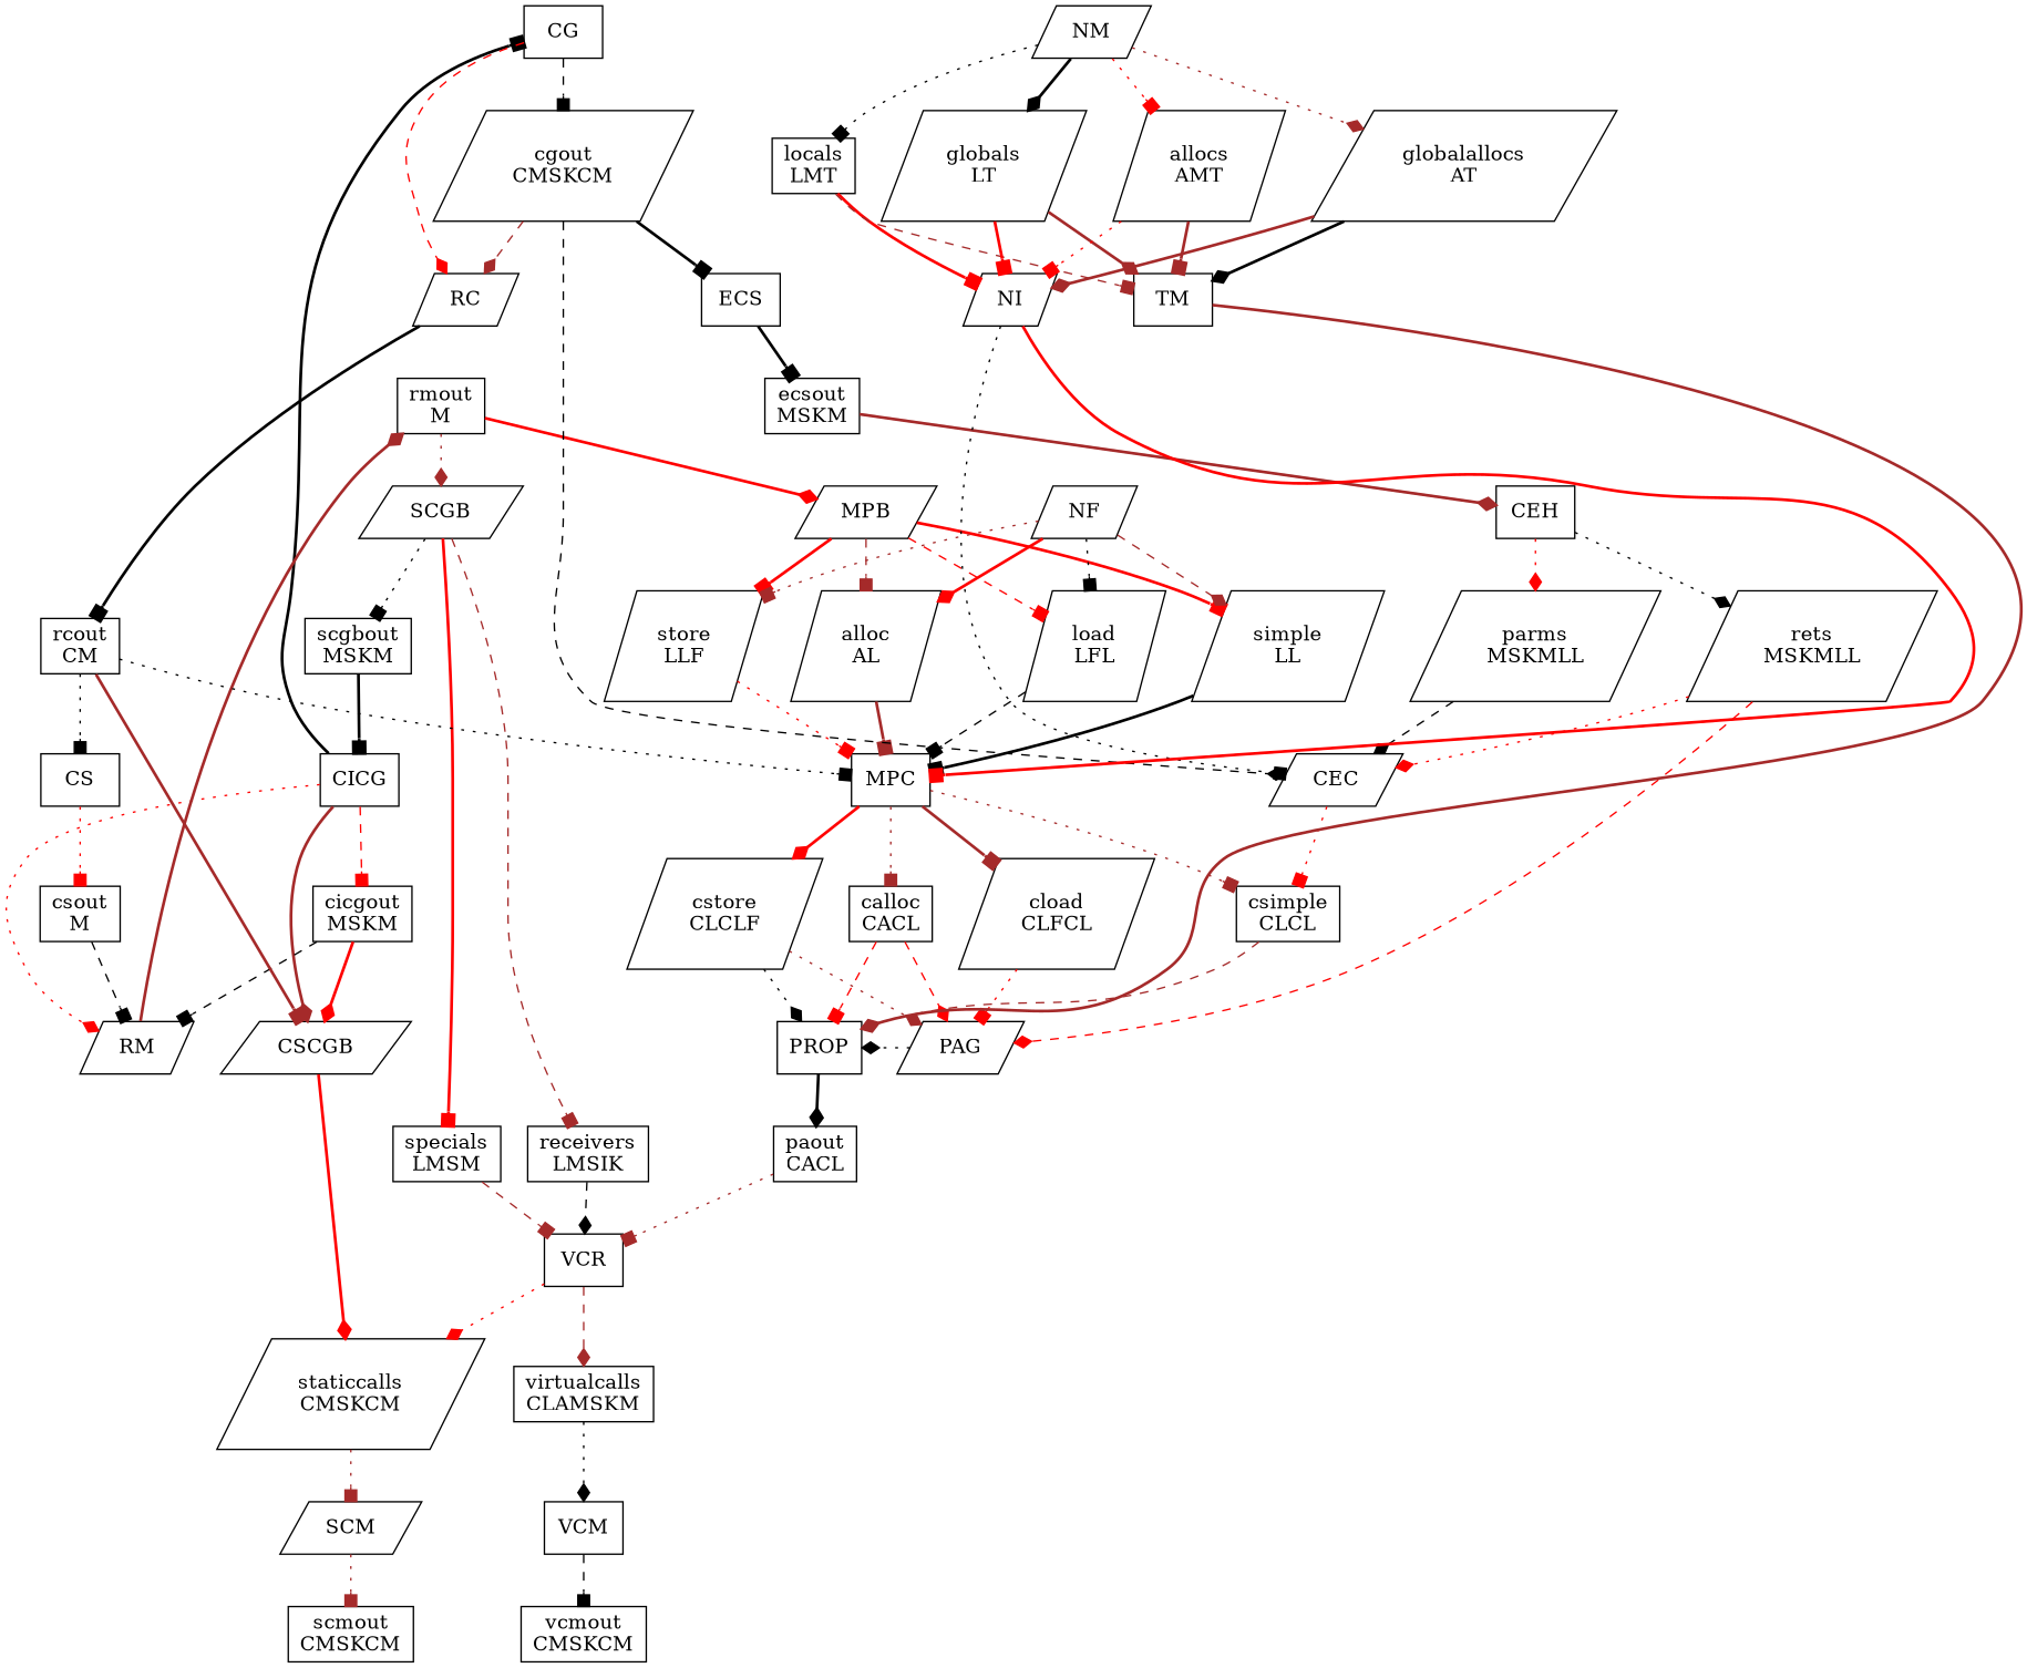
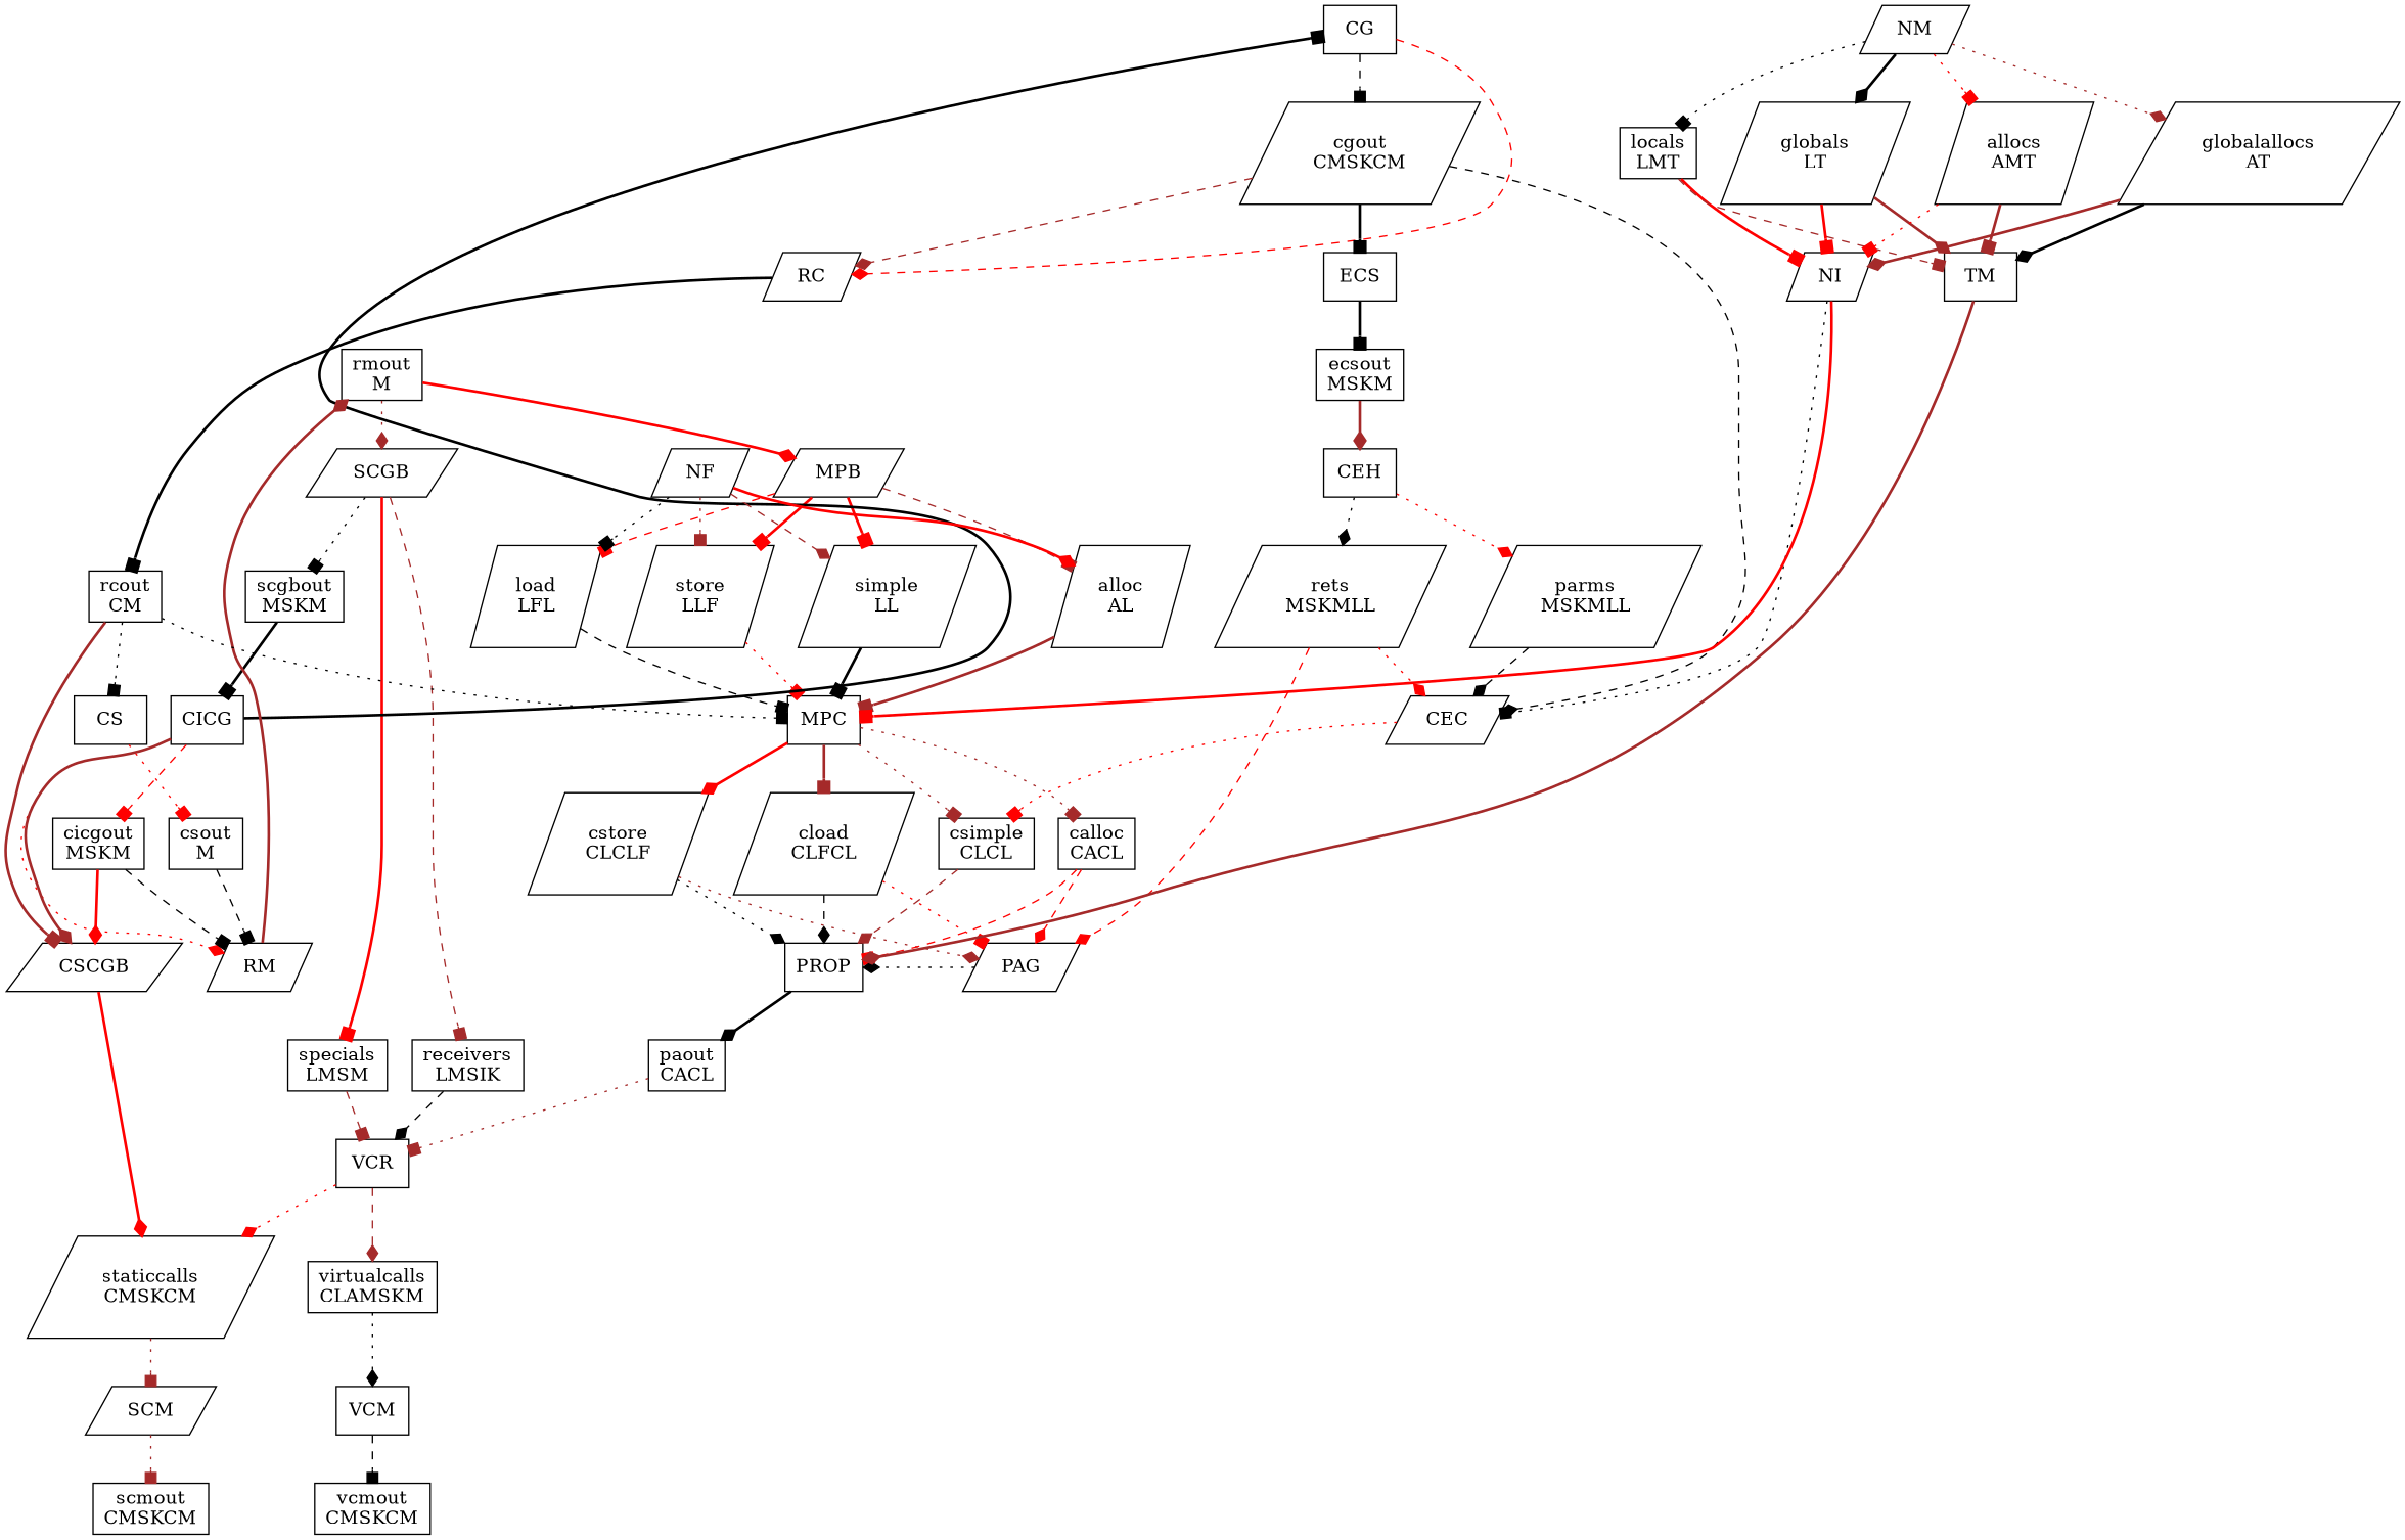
  digraph {
    mclimit=100.0
    nslimit=100.0
    node [shape=box]
    edge [arrowhead=box color=black style=bold]
    n1 [label="rmout\nM"]
    SCGB [shape=parallelogram]
    MPB [shape=parallelogram]
    n4 [label="scgbout\nMSKM"]
    n5 [label="receivers\nLMSIK"]
    n6 [label="specials\nLMSM"]
    n7 [label="simple\nLL" shape=parallelogram]
    n8 [label="store\nLLF" shape=parallelogram]
    n9 [label="load\nLFL" shape=parallelogram]
    n10 [label="alloc\nAL" shape=parallelogram]
    CICG
    n12 [label="cicgout\nMSKM"]
    RM [shape=parallelogram]
    CSCGB [shape=parallelogram]
    CG
    VCR
    n17 [label="staticcalls\nCMSKCM" shape=parallelogram]
    n18 [label="virtualcalls\nCLAMSKM"]
    SCM [shape=parallelogram]
    n20 [label="scmout\nCMSKCM"]
    n21 [label="cgout\nCMSKCM" shape=parallelogram]
    RC [shape=parallelogram]
    CEC [shape=parallelogram]
    ECS
    n25 [label="rcout\nCM"]
    n26 [label="csimple\nCLCL"]
    n27 [label="ecsout\nMSKM"]
    CEH
    n29 [label="parms\nMSKMLL" shape=parallelogram]
    n30 [label="rets\nMSKMLL" shape=parallelogram]
    CS
    MPC
    n33 [label="csout\nM"]
    n34 [label="cstore\nCLCLF" shape=parallelogram]
    n35 [label="cload\nCLFCL" shape=parallelogram]
    n36 [label="calloc\nCACL"]
    PAG [shape=parallelogram]
    n38 [label="locals\nLMT"]
    NI [shape=parallelogram]
    TM
    PROP
    n42 [label="globals\nLT" shape=parallelogram]
    n43 [label="allocs\nAMT" shape=parallelogram]
    n44 [label="globalallocs\nAT" shape=parallelogram]
    n45 [label="paout\nCACL"]
    VCM
    n47 [label="vcmout\nCMSKCM"]
    NM [shape=parallelogram]
    NF [shape=parallelogram]
    n1 -> SCGB [arrowhead=diamond color=brown style=dotted]
    n1 -> MPB [arrowhead=diamond color=red]
    SCGB -> n4 [style=dotted]
    SCGB -> n5 [color=brown style=dashed]
    SCGB -> n6 [color=red]
    MPB -> n7 [color=red]
    MPB -> n8 [color=red]
    MPB -> n9 [color=red style=dashed]
    MPB -> n10 [color=brown style=dashed]
    n4 -> CICG
    n5 -> VCR [arrowhead=diamond style=dashed]
    n6 -> VCR [color=brown style=dashed]
    n7 -> MPC
    n8 -> MPC [color=red style=dotted]
    n9 -> MPC [style=dashed]
    n10 -> MPC [color=brown]
    CICG -> n12 [color=red style=dashed]
    CICG -> RM [arrowhead=diamond color=red constraint=false style=dotted]
    CICG -> CSCGB [arrowhead=diamond color=brown constraint=false]
    CICG -> CG [constraint=false]
    n12 -> RM [style=dashed]
    n12 -> CSCGB [arrowhead=diamond color=red]
    RM -> n1 [arrowhead=diamond color=brown]
    CSCGB -> n17 [arrowhead=diamond color=red]
    CG -> n21 [style=dashed]
    CG -> RC [arrowhead=diamond color=red constraint=false style=dashed]
    VCR -> n17 [arrowhead=diamond color=red style=dotted]
    VCR -> n18 [arrowhead=diamond color=brown style=dashed]
    n17 -> SCM [color=brown style=dotted]
    n18 -> VCM [arrowhead=diamond style=dotted]
    SCM -> n20 [color=brown style=dotted]
    n21 -> RC [arrowhead=diamond color=brown style=dashed]
    n21 -> CEC [arrowhead=diamond style=dashed]
    n21 -> ECS
    RC -> n25
    CEC -> n26 [color=red style=dotted]
    ECS -> n27
    n25 -> CSCGB [color=brown]
    n25 -> CS [style=dotted]
    n25 -> MPC [style=dotted]
    n26 -> PROP [arrowhead=diamond color=brown style=dashed]
    n27 -> CEH [arrowhead=diamond color=brown]
    CEH -> n29 [arrowhead=diamond color=red style=dotted]
    CEH -> n30 [arrowhead=diamond style=dotted]
    n29 -> CEC [arrowhead=diamond style=dashed]
    n30 -> CEC [arrowhead=diamond color=red style=dotted]
    n30 -> PAG [arrowhead=diamond color=red style=dashed]
    CS -> n33 [color=red style=dotted]
    MPC -> n26 [color=brown style=dotted]
    MPC -> n34 [arrowhead=diamond color=red]
    MPC -> n35 [color=brown]
    MPC -> n36 [color=brown style=dotted]
    n33 -> RM [style=dashed]
    n34 -> PAG [arrowhead=diamond color=brown style=dotted]
    n34 -> PROP [arrowhead=diamond style=dotted]
    n35 -> PAG [color=red style=dotted]
+   n35 -> PROP [arrowhead=diamond style=dashed]
    n36 -> PAG [arrowhead=diamond color=red style=dashed]
    n36 -> PROP [color=red style=dashed]
    PAG -> PROP [arrowhead=diamond constraint=false style=dotted]
    n38 -> NI [color=red]
    n38 -> TM [color=brown style=dashed]
    NI -> CEC [constraint=false style=dotted]
    NI -> MPC [color=red constraint=false]
    TM -> PROP [arrowhead=diamond color=brown constraint=false]
    PROP -> n45 [arrowhead=diamond]
    n42 -> NI [color=red]
    n42 -> TM [arrowhead=diamond color=brown]
    n43 -> NI [color=red style=dotted]
    n43 -> TM [color=brown]
    n44 -> NI [arrowhead=diamond color=brown]
    n44 -> TM [arrowhead=diamond]
    n45 -> VCR [color=brown style=dotted]
    VCM -> n47 [style=dashed]
    NM -> n38 [style=dotted]
    NM -> n42 [arrowhead=diamond]
    NM -> n43 [color=red style=dotted]
    NM -> n44 [arrowhead=diamond color=brown style=dotted]
    NF -> n7 [arrowhead=diamond color=brown style=dashed]
    NF -> n8 [color=brown style=dotted]
    NF -> n9 [style=dotted]
    NF -> n10 [arrowhead=diamond color=red]
  }
